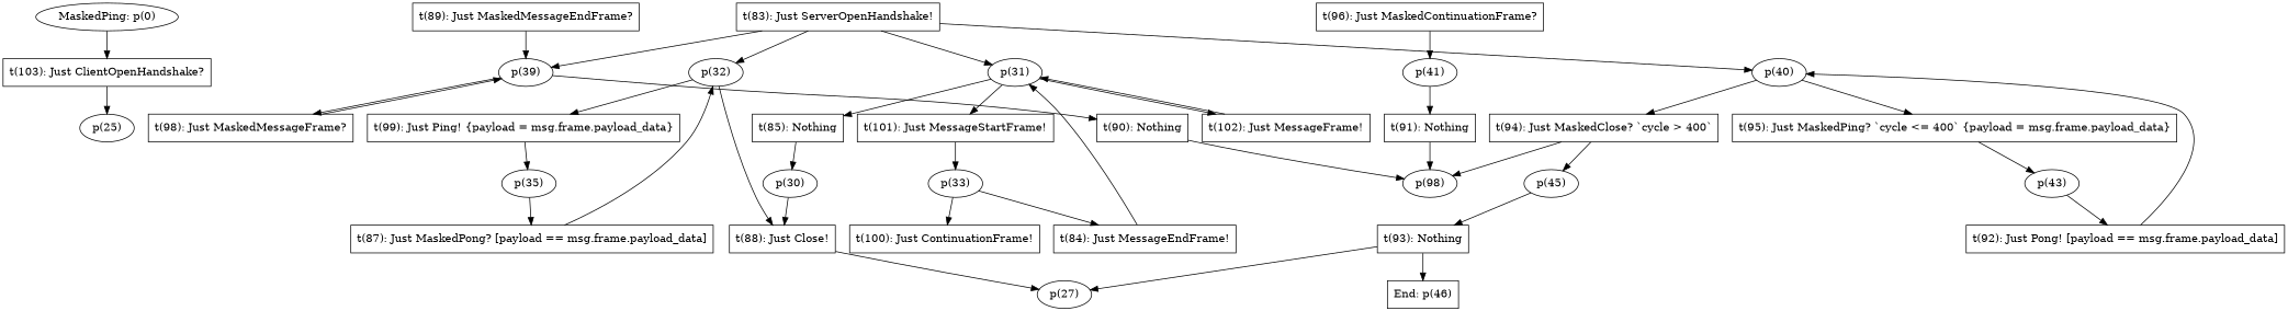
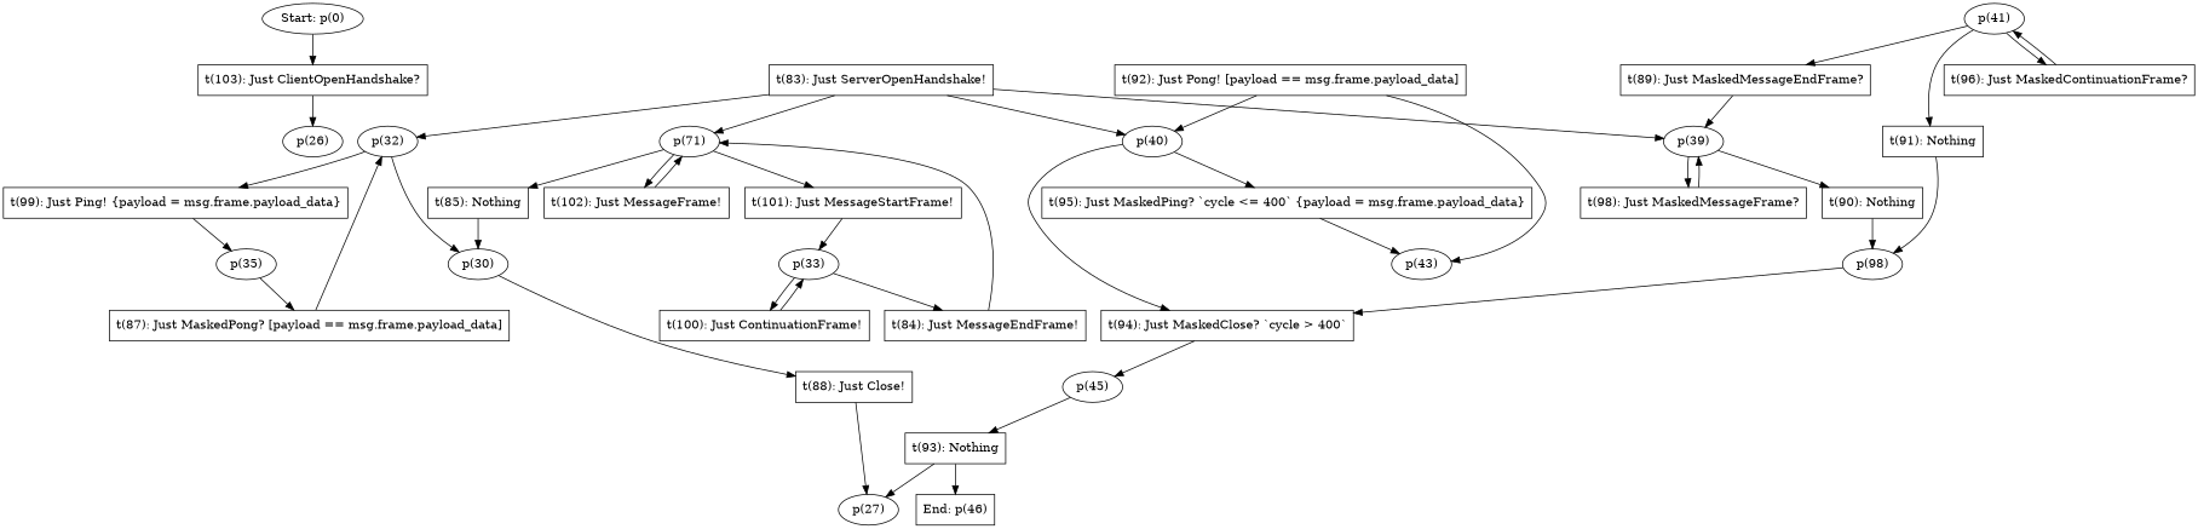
  digraph {
    node [shape=box]
-   n1 [label="p(25)" shape=""]
+   n1 [label="p(26)" shape=""]
    n2 [label="t(83\): Just ServerOpenHandshake!"]
    n3 [label="p(39)" shape=""]
    n4 [label="p(40)" shape=""]
-   n5 [label="p(31)" shape=""]
+   n5 [label="p(71)" shape=""]
    n6 [label="p(32)" shape=""]
    n7 [label="t(90\): Nothing"]
    n8 [label="t(98\): Just MaskedMessageFrame?"]
    n9 [label="p(98)" shape=""]
    n10 [label="t(94\): Just MaskedClose? `cycle > 400`"]
    n11 [label="t(95\): Just MaskedPing? `cycle <= 400` {payload = msg.frame.payload_data}"]
    n12 [label="p(45)" shape=""]
    n13 [label="p(43)" shape=""]
    n14 [label="t(85\): Nothing"]
    n15 [label="t(101\): Just MessageStartFrame!"]
    n16 [label="t(102\): Just MessageFrame!"]
    n17 [label="p(30)" shape=""]
    n18 [label="p(33)" shape=""]
    n19 [label="t(88\): Just Close!"]
    n20 [label="t(99\): Just Ping! {payload = msg.frame.payload_data}"]
    n21 [label="p(27)" shape=""]
    n22 [label="p(35)" shape=""]
    n23 [label="t(84\): Just MessageEndFrame!"]
    n24 [label="t(100\): Just ContinuationFrame!"]
    n25 [label="t(87\): Just MaskedPong? [payload == msg.frame.payload_data]"]
    n26 [label="t(93\): Nothing"]
    n27 [label="End: p(46)"]
    n28 [label="p(41)" shape=""]
    n29 [label="t(89\): Just MaskedMessageEndFrame?"]
    n30 [label="t(91\): Nothing"]
    n31 [label="t(96\): Just MaskedContinuationFrame?"]
    n32 [label="t(92\): Just Pong! [payload == msg.frame.payload_data]"]
-   n33 [label="MaskedPing: p(0)" shape=""]
+   n33 [label="Start: p(0)" shape=""]
    n34 [label="t(103\): Just ClientOpenHandshake?"]
    n2 -> n3
    n2 -> n4
    n2 -> n5
    n2 -> n6
    n3 -> n7
    n3 -> n8
    n4 -> n10
    n4 -> n11
    n5 -> n14
    n5 -> n15
    n5 -> n16
-   n6 -> n19
+   n6 -> n17
    n6 -> n20
    n7 -> n9
    n8 -> n3
-   n10 -> n9
+   n9 -> n10
    n10 -> n12
    n11 -> n13
    n12 -> n26
-   n13 -> n32
+   n32 -> n13
    n14 -> n17
    n15 -> n18
    n16 -> n5
    n17 -> n19
    n18 -> n23
    n18 -> n24
    n19 -> n21
    n20 -> n22
    n22 -> n25
    n23 -> n5
+   n24 -> n18
    n25 -> n6
    n26 -> n21
    n26 -> n27
+   n28 -> n29
    n28 -> n30
+   n28 -> n31
    n29 -> n3
    n30 -> n9
    n31 -> n28
    n32 -> n4
    n33 -> n34
    n34 -> n1
  }
